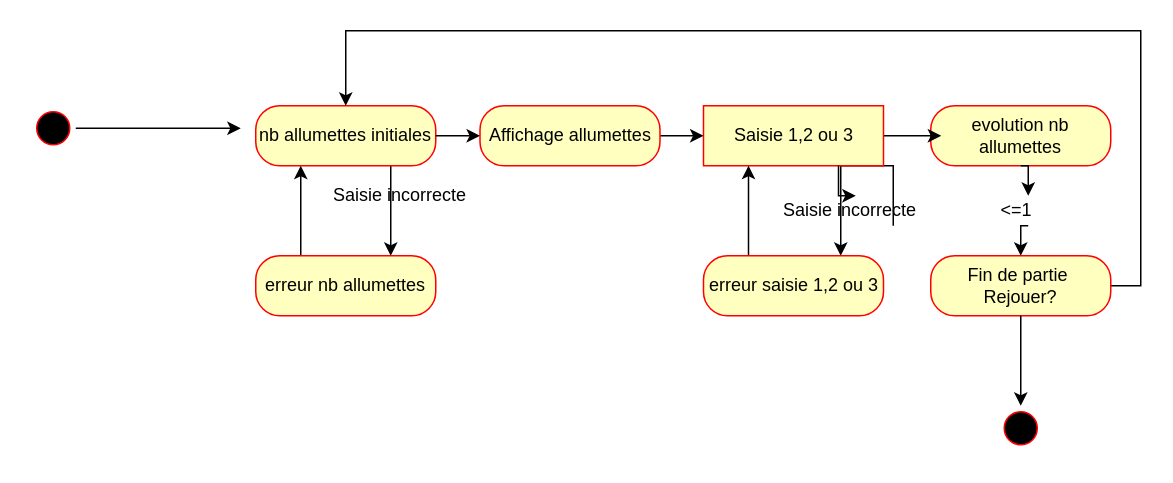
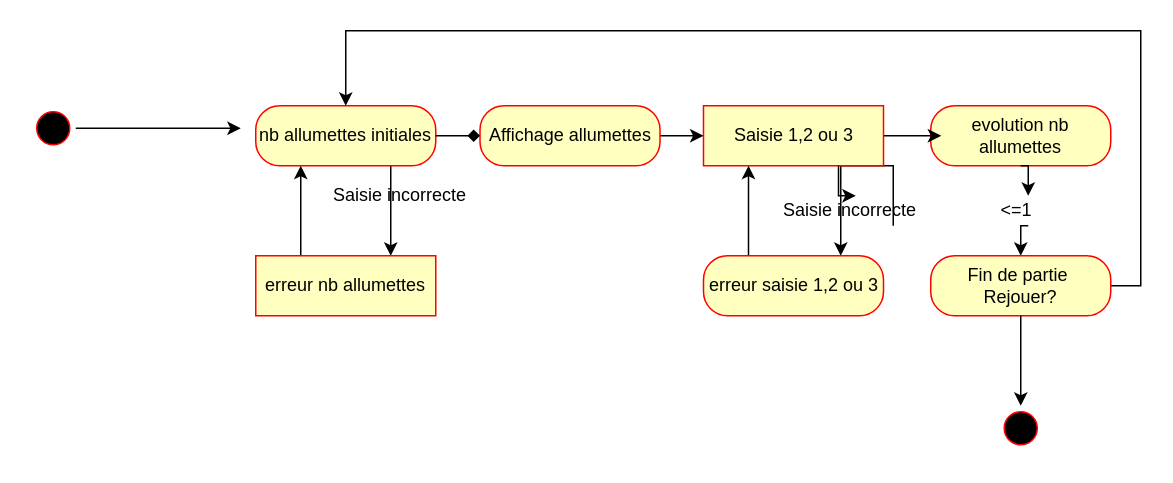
  <mxCell id="0" />
  <mxCell id="1" parent="0" />
  <mxCell id="2" style="edgeStyle=orthogonalEdgeStyle;rounded=0;orthogonalLoop=1;jettySize=auto;html=1;exitX=1;exitY=0.5;exitDx=0;exitDy=0;startArrow=none;startFill=0;endArrow=classic;endFill=1;" parent="1" source="3" edge="1"><mxGeometry relative="1" as="geometry"><mxPoint x="160" y="85" as="targetPoint" /></mxGeometry></mxCell>
  <mxCell id="3" value="" style="ellipse;html=1;shape=startState;fillColor=#000000;strokeColor=#ff0000;" parent="1" vertex="1"><mxGeometry x="20" y="70" width="30" height="30" as="geometry" /></mxCell>
  <mxCell id="4" style="edgeStyle=orthogonalEdgeStyle;rounded=0;orthogonalLoop=1;jettySize=auto;html=1;exitX=0.5;exitY=1;exitDx=0;exitDy=0;entryX=0.5;entryY=0;entryDx=0;entryDy=0;startArrow=none;startFill=0;endArrow=classic;endFill=1;" parent="1" source="25" target="12" edge="1"><mxGeometry relative="1" as="geometry"><mxPoint x="680" y="160" as="targetPoint" /><Array as="points" /></mxGeometry></mxCell>
  <mxCell id="5" value="evolution nb allumettes" style="rounded=1;whiteSpace=wrap;html=1;arcSize=40;fontColor=#000000;fillColor=#ffffc0;strokeColor=#ff0000;" parent="1" vertex="1"><mxGeometry x="620" y="70" width="120" height="40" as="geometry" /></mxCell>
  <mxCell id="6" style="edgeStyle=orthogonalEdgeStyle;rounded=0;orthogonalLoop=1;jettySize=auto;html=1;exitX=0.75;exitY=1;exitDx=0;exitDy=0;entryX=0.75;entryY=0;entryDx=0;entryDy=0;startArrow=none;startFill=0;endArrow=classic;endFill=1;" parent="1" source="8" target="10" edge="1"><mxGeometry relative="1" as="geometry" /></mxCell>
  <mxCell id="7" style="edgeStyle=orthogonalEdgeStyle;rounded=0;orthogonalLoop=1;jettySize=auto;html=1;exitX=1;exitY=0.5;exitDx=0;exitDy=0;startArrow=none;startFill=0;endArrow=classic;endFill=1;" parent="1" source="14" edge="1"><mxGeometry relative="1" as="geometry"><mxPoint x="627" y="90" as="targetPoint" /></mxGeometry></mxCell>
  <mxCell id="8" value="nb allumettes initiales" style="rounded=1;whiteSpace=wrap;html=1;arcSize=40;fontColor=#000000;fillColor=#ffffc0;strokeColor=#ff0000;" parent="1" vertex="1"><mxGeometry x="170" y="70" width="120" height="40" as="geometry" /></mxCell>
  <mxCell id="9" style="edgeStyle=orthogonalEdgeStyle;rounded=0;orthogonalLoop=1;jettySize=auto;html=1;exitX=0.25;exitY=0;exitDx=0;exitDy=0;entryX=0.25;entryY=1;entryDx=0;entryDy=0;startArrow=none;startFill=0;endArrow=classic;endFill=1;" parent="1" source="10" target="8" edge="1"><mxGeometry relative="1" as="geometry" /></mxCell>
- <mxCell id="10" value="erreur nb allumettes" style="rounded=1;whiteSpace=wrap;html=1;arcSize=40;fontColor=#000000;fillColor=#ffffc0;strokeColor=#ff0000;" parent="1" vertex="1"><mxGeometry x="170" y="170" width="120" height="40" as="geometry" /></mxCell>
+ <mxCell id="10" value="erreur nb allumettes" style="whiteSpace=wrap;html=1;arcSize=40;fontColor=#000000;fillColor=#ffffc0;strokeColor=#ff0000;rounded=0;" parent="1" vertex="1"><mxGeometry x="170" y="170" width="120" height="40" as="geometry" /></mxCell>
  <mxCell id="11" style="edgeStyle=orthogonalEdgeStyle;rounded=0;orthogonalLoop=1;jettySize=auto;html=1;exitX=1;exitY=0.5;exitDx=0;exitDy=0;entryX=0.5;entryY=0;entryDx=0;entryDy=0;startArrow=none;startFill=0;endArrow=classic;endFill=1;" parent="1" source="12" target="8" edge="1"><mxGeometry relative="1" as="geometry"><Array as="points"><mxPoint x="760" y="190" /><mxPoint x="760" y="20" /><mxPoint x="230" y="20" /></Array></mxGeometry></mxCell>
  <mxCell id="12" value="Fin de partie&amp;nbsp;&lt;br&gt;Rejouer?" style="rounded=1;whiteSpace=wrap;html=1;arcSize=40;fontColor=#000000;fillColor=#ffffc0;strokeColor=#ff0000;" parent="1" vertex="1"><mxGeometry x="620" y="170" width="120" height="40" as="geometry" /></mxCell>
  <mxCell id="13" style="edgeStyle=orthogonalEdgeStyle;rounded=0;orthogonalLoop=1;jettySize=auto;html=1;exitX=0.75;exitY=1;exitDx=0;exitDy=0;startArrow=none;startFill=0;endArrow=classic;endFill=1;" parent="1" source="23" target="17" edge="1"><mxGeometry relative="1" as="geometry"><Array as="points"><mxPoint x="560" y="110" /></Array></mxGeometry></mxCell>
  <mxCell id="14" value="Saisie 1,2 ou 3" style="whiteSpace=wrap;html=1;arcSize=40;fontColor=#000000;fillColor=#ffffc0;strokeColor=#ff0000;rounded=0;" parent="1" vertex="1"><mxGeometry x="468.5" y="70" width="120" height="40" as="geometry" /></mxCell>
  <mxCell id="15" style="edgeStyle=orthogonalEdgeStyle;rounded=0;orthogonalLoop=1;jettySize=auto;html=1;exitX=1;exitY=0.5;exitDx=0;exitDy=0;startArrow=none;startFill=0;endArrow=classic;endFill=1;" parent="1" source="18" target="14" edge="1"><mxGeometry relative="1" as="geometry"><mxPoint x="510" y="90" as="targetPoint" /><mxPoint x="290" y="90" as="sourcePoint" /></mxGeometry></mxCell>
  <mxCell id="16" style="edgeStyle=orthogonalEdgeStyle;rounded=0;orthogonalLoop=1;jettySize=auto;html=1;exitX=0.25;exitY=0;exitDx=0;exitDy=0;entryX=0.25;entryY=1;entryDx=0;entryDy=0;startArrow=none;startFill=0;endArrow=classic;endFill=1;" parent="1" source="17" target="14" edge="1"><mxGeometry relative="1" as="geometry" /></mxCell>
  <mxCell id="17" value="erreur saisie 1,2 ou 3" style="rounded=1;whiteSpace=wrap;html=1;arcSize=40;fontColor=#000000;fillColor=#ffffc0;strokeColor=#ff0000;" parent="1" vertex="1"><mxGeometry x="468.5" y="170" width="120" height="40" as="geometry" /></mxCell>
  <mxCell id="18" value="Affichage allumettes" style="rounded=1;whiteSpace=wrap;html=1;arcSize=40;fontColor=#000000;fillColor=#ffffc0;strokeColor=#ff0000;" parent="1" vertex="1"><mxGeometry x="319.5" y="70" width="120" height="40" as="geometry" /></mxCell>
- <mxCell id="19" style="edgeStyle=orthogonalEdgeStyle;rounded=0;orthogonalLoop=1;jettySize=auto;html=1;exitX=1;exitY=0.5;exitDx=0;exitDy=0;startArrow=none;startFill=0;endArrow=classic;endFill=1;" parent="1" source="8" target="18" edge="1"><mxGeometry relative="1" as="geometry"><mxPoint x="468.5" y="90" as="targetPoint" /><mxPoint x="290" y="90" as="sourcePoint" /></mxGeometry></mxCell>
+ <mxCell id="19" style="edgeStyle=orthogonalEdgeStyle;rounded=0;orthogonalLoop=1;jettySize=auto;html=1;exitX=1;exitY=0.5;exitDx=0;exitDy=0;startArrow=none;startFill=0;endArrow=diamond;endFill=1;" parent="1" source="8" target="18" edge="1"><mxGeometry relative="1" as="geometry"><mxPoint x="468.5" y="90" as="targetPoint" /><mxPoint x="290" y="90" as="sourcePoint" /></mxGeometry></mxCell>
  <mxCell id="20" style="edgeStyle=orthogonalEdgeStyle;rounded=0;orthogonalLoop=1;jettySize=auto;html=1;exitX=0.5;exitY=0;exitDx=0;exitDy=0;startArrow=classic;startFill=1;endArrow=none;endFill=0;" parent="1" source="21" target="12" edge="1"><mxGeometry relative="1" as="geometry" /></mxCell>
  <mxCell id="21" value="" style="ellipse;html=1;shape=startState;fillColor=#000000;strokeColor=#ff0000;" parent="1" vertex="1"><mxGeometry x="665" y="270" width="30" height="30" as="geometry" /></mxCell>
  <mxCell id="22" value="Saisie incorrecte" style="text;html=1;resizable=0;points=[];autosize=1;align=left;verticalAlign=top;spacingTop=-4;" vertex="1" parent="1"><mxGeometry x="219.5" y="120" width="100" height="20" as="geometry" /></mxCell>
  <mxCell id="23" value="Saisie incorrecte" style="text;html=1;resizable=0;points=[];autosize=1;align=left;verticalAlign=top;spacingTop=-4;" vertex="1" parent="1"><mxGeometry x="520" y="130" width="100" height="20" as="geometry" /></mxCell>
  <mxCell id="24" style="edgeStyle=orthogonalEdgeStyle;rounded=0;orthogonalLoop=1;jettySize=auto;html=1;exitX=0.75;exitY=1;exitDx=0;exitDy=0;startArrow=none;startFill=0;endArrow=classic;endFill=1;" edge="1" parent="1" source="14" target="23"><mxGeometry relative="1" as="geometry"><Array as="points" /><mxPoint x="559" y="110" as="sourcePoint" /><mxPoint x="560" y="170" as="targetPoint" /></mxGeometry></mxCell>
  <mxCell id="25" value="&amp;lt;=1" style="text;html=1;resizable=0;points=[];autosize=1;align=left;verticalAlign=top;spacingTop=-4;" vertex="1" parent="1"><mxGeometry x="665" y="130" width="40" height="20" as="geometry" /></mxCell>
  <mxCell id="26" style="edgeStyle=orthogonalEdgeStyle;rounded=0;orthogonalLoop=1;jettySize=auto;html=1;exitX=0.5;exitY=1;exitDx=0;exitDy=0;entryX=0.5;entryY=0;entryDx=0;entryDy=0;startArrow=none;startFill=0;endArrow=classic;endFill=1;" edge="1" parent="1" source="5" target="25"><mxGeometry relative="1" as="geometry"><mxPoint x="680" y="170" as="targetPoint" /><Array as="points" /><mxPoint x="680" y="110" as="sourcePoint" /></mxGeometry></mxCell>
